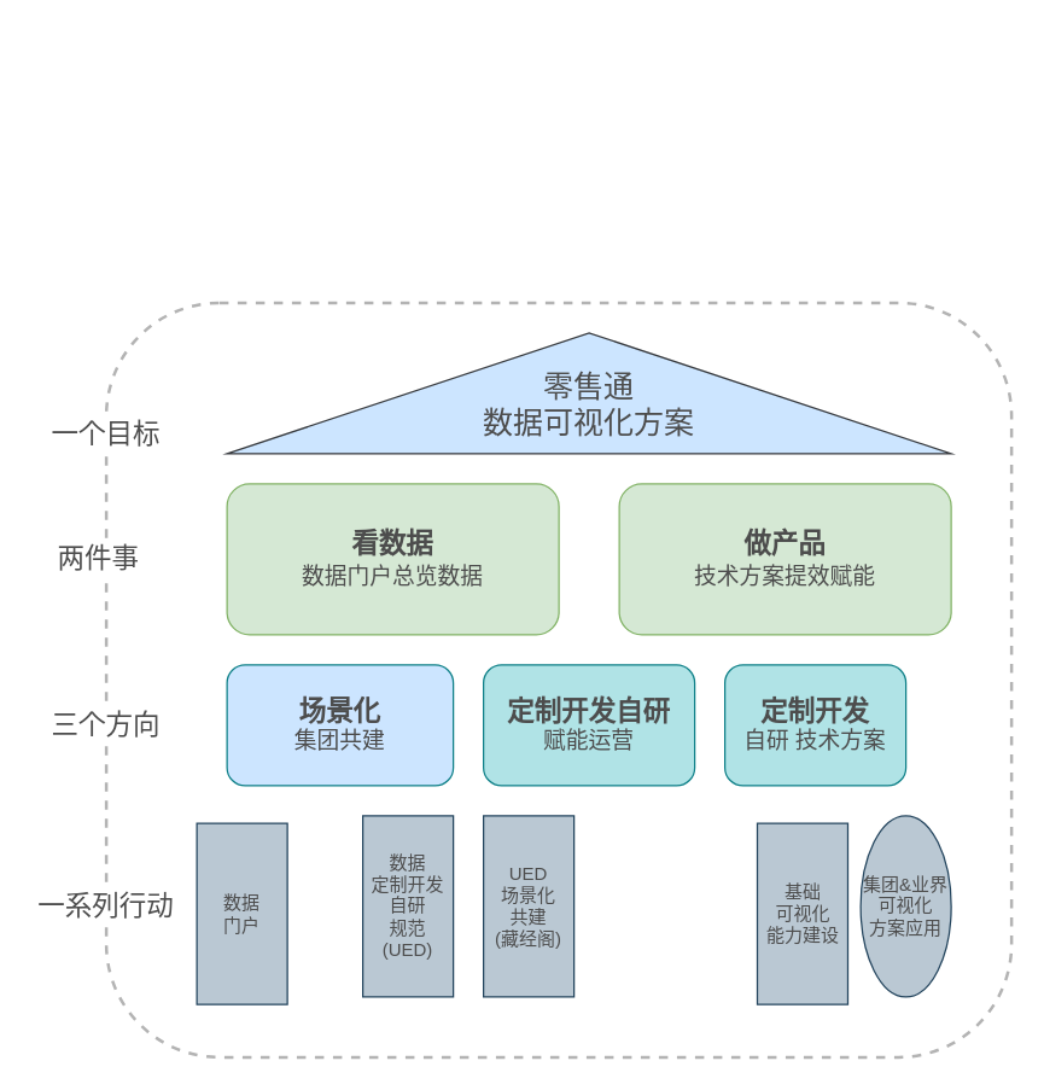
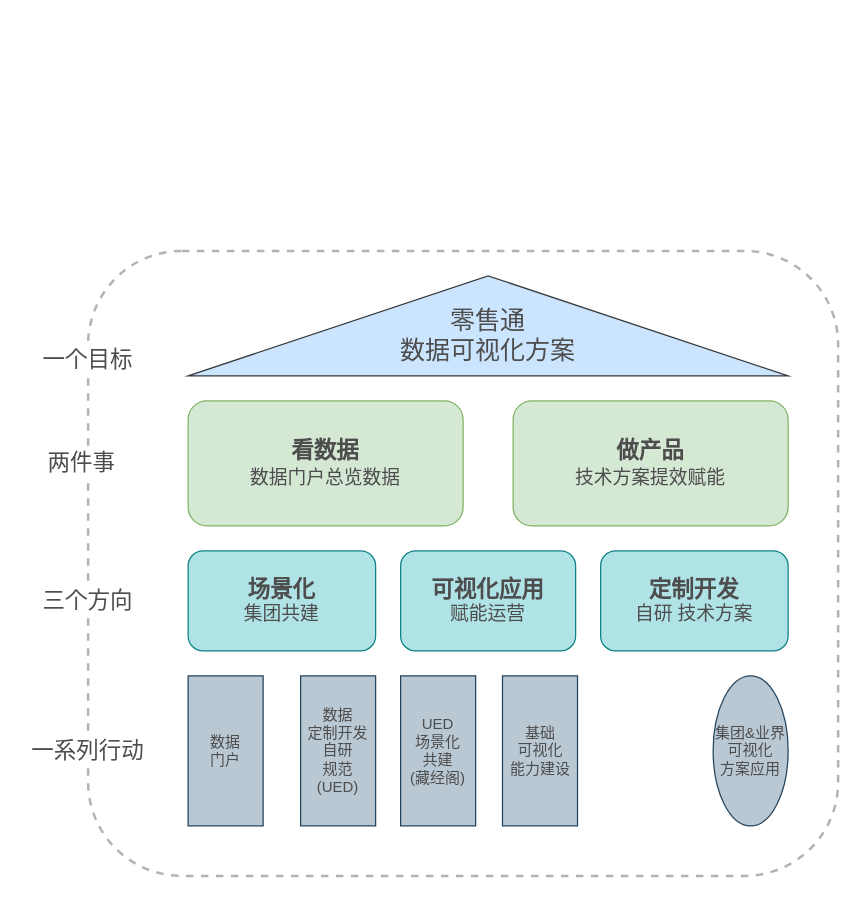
  <mxCell id="0" />
  <mxCell id="1" parent="0" />
  <mxCell id="2" value="" style="rounded=1;whiteSpace=wrap;html=1;fillColor=none;strokeWidth=2;strokeColor=#B3B3B3;dashed=1;fontColor=#4D4D4D;" vertex="1" parent="1"><mxGeometry x="70" y="200" width="600" height="500" as="geometry" /></mxCell>
  <mxCell id="3" value="" style="triangle;whiteSpace=wrap;html=1;rotation=-90;fillColor=#cce5ff;strokeColor=#36393d;fontColor=#4D4D4D;" vertex="1" parent="1"><mxGeometry x="350" y="20" width="80" height="480" as="geometry" /></mxCell>
  <mxCell id="4" value="&lt;font style=&quot;font-size: 18px&quot;&gt;&lt;b&gt;看数据&lt;/b&gt;&lt;/font&gt;&lt;br style=&quot;font-size: 16px&quot;&gt;&lt;font style=&quot;font-size: 15px&quot;&gt;数据门户总览数据&lt;/font&gt;&lt;br style=&quot;font-size: 16px&quot;&gt;" style="rounded=1;whiteSpace=wrap;html=1;fillColor=#d5e8d4;strokeColor=#82b366;fontSize=16;fontColor=#4D4D4D;" vertex="1" parent="1"><mxGeometry x="150" y="320" width="220" height="100" as="geometry" /></mxCell>
  <mxCell id="5" value="&lt;font style=&quot;font-size: 18px&quot;&gt;&lt;b&gt;做产品&lt;/b&gt;&lt;/font&gt;&lt;br style=&quot;font-size: 16px&quot;&gt;&lt;font style=&quot;font-size: 15px&quot;&gt;技术方案提效赋能&lt;/font&gt;&lt;br style=&quot;font-size: 16px&quot;&gt;" style="rounded=1;whiteSpace=wrap;html=1;fillColor=#d5e8d4;strokeColor=#82b366;fontSize=16;fontColor=#4D4D4D;" vertex="1" parent="1"><mxGeometry x="410" y="320" width="220" height="100" as="geometry" /></mxCell>
- <mxCell id="6" value="&lt;b&gt;&lt;font style=&quot;font-size: 18px&quot;&gt;场景化&lt;/font&gt;&lt;/b&gt;&lt;br style=&quot;font-size: 15px&quot;&gt;集团共建&lt;br style=&quot;font-size: 15px&quot;&gt;" style="rounded=1;whiteSpace=wrap;html=1;fillColor=#cce5ff;strokeColor=#0e8088;fontColor=#4D4D4D;fontSize=15;" vertex="1" parent="1"><mxGeometry x="150" y="440" width="150" height="80" as="geometry" /></mxCell>
- <mxCell id="7" value="&lt;font style=&quot;font-size: 18px&quot;&gt;&lt;b&gt;定制开发自研&lt;/b&gt;&lt;/font&gt;&lt;br style=&quot;font-size: 15px&quot;&gt;赋能运营" style="rounded=1;whiteSpace=wrap;html=1;fillColor=#b0e3e6;strokeColor=#0e8088;fontColor=#4D4D4D;fontSize=15;" vertex="1" parent="1"><mxGeometry x="320" y="440" width="140" height="80" as="geometry" /></mxCell>
- <mxCell id="8" value="&lt;font style=&quot;font-size: 18px&quot;&gt;&lt;b&gt;定制开发&lt;/b&gt;&lt;/font&gt;&lt;br style=&quot;font-size: 15px&quot;&gt;自研 技术方案&lt;br style=&quot;font-size: 15px&quot;&gt;" style="rounded=1;whiteSpace=wrap;html=1;fillColor=#b0e3e6;strokeColor=#0e8088;fontColor=#4D4D4D;fontSize=15;" vertex="1" parent="1"><mxGeometry x="480" y="440" width="120" height="80" as="geometry" /></mxCell>
- <mxCell id="9" value="数据&lt;br&gt;门户" style="rounded=0;whiteSpace=wrap;html=1;flipH=1;flipV=1;fillColor=#bac8d3;strokeColor=#23445d;fontColor=#4D4D4D;" vertex="1" parent="1"><mxGeometry x="130" y="545" width="60" height="120" as="geometry" /></mxCell>
+ <mxCell id="6" value="&lt;b&gt;&lt;font style=&quot;font-size: 18px&quot;&gt;场景化&lt;/font&gt;&lt;/b&gt;&lt;br style=&quot;font-size: 15px&quot;&gt;集团共建&lt;br style=&quot;font-size: 15px&quot;&gt;" style="rounded=1;whiteSpace=wrap;html=1;fillColor=#b0e3e6;strokeColor=#0e8088;fontColor=#4D4D4D;fontSize=15;" vertex="1" parent="1"><mxGeometry x="150" y="440" width="150" height="80" as="geometry" /></mxCell>
+ <mxCell id="7" value="&lt;font style=&quot;font-size: 18px&quot;&gt;&lt;b&gt;可视化应用&lt;/b&gt;&lt;/font&gt;&lt;br style=&quot;font-size: 15px&quot;&gt;赋能运营" style="rounded=1;whiteSpace=wrap;html=1;fillColor=#b0e3e6;strokeColor=#0e8088;fontColor=#4D4D4D;fontSize=15;" vertex="1" parent="1"><mxGeometry x="320" y="440" width="140" height="80" as="geometry" /></mxCell>
+ <mxCell id="8" value="&lt;font style=&quot;font-size: 18px&quot;&gt;&lt;b&gt;定制开发&lt;/b&gt;&lt;/font&gt;&lt;br style=&quot;font-size: 15px&quot;&gt;自研 技术方案&lt;br style=&quot;font-size: 15px&quot;&gt;" style="rounded=1;whiteSpace=wrap;html=1;fillColor=#b0e3e6;strokeColor=#0e8088;fontColor=#4D4D4D;fontSize=15;" vertex="1" parent="1"><mxGeometry x="480" y="440" width="150" height="80" as="geometry" /></mxCell>
+ <mxCell id="9" value="数据&lt;br&gt;门户" style="rounded=0;whiteSpace=wrap;html=1;flipH=1;flipV=1;fillColor=#bac8d3;strokeColor=#23445d;fontColor=#4D4D4D;" vertex="1" parent="1"><mxGeometry x="150" y="540" width="60" height="120" as="geometry" /></mxCell>
  <mxCell id="10" value="数据&lt;br&gt;定制开发自研&lt;br&gt;规范&lt;br&gt;(UED)&lt;br&gt;" style="rounded=0;whiteSpace=wrap;html=1;flipH=1;flipV=1;fillColor=#bac8d3;strokeColor=#23445d;fontColor=#4D4D4D;" vertex="1" parent="1"><mxGeometry x="240" y="540" width="60" height="120" as="geometry" /></mxCell>
  <mxCell id="11" value="UED&lt;br&gt;场景化&lt;br&gt;共建&lt;br&gt;(藏经阁)&lt;br&gt;" style="rounded=0;whiteSpace=wrap;html=1;flipH=1;flipV=1;fillColor=#bac8d3;strokeColor=#23445d;fontColor=#4D4D4D;" vertex="1" parent="1"><mxGeometry x="320" y="540" width="60" height="120" as="geometry" /></mxCell>
- <mxCell id="12" value="基础&lt;br&gt;可视化&lt;br&gt;能力建设" style="rounded=0;whiteSpace=wrap;html=1;flipH=1;flipV=1;fillColor=#bac8d3;strokeColor=#23445d;fontColor=#4D4D4D;" vertex="1" parent="1"><mxGeometry x="501.5" y="545" width="60" height="120" as="geometry" /></mxCell>
+ <mxCell id="12" value="基础&lt;br&gt;可视化&lt;br&gt;能力建设" style="rounded=0;whiteSpace=wrap;html=1;flipH=1;flipV=1;fillColor=#bac8d3;strokeColor=#23445d;fontColor=#4D4D4D;" vertex="1" parent="1"><mxGeometry x="401.5" y="540" width="60" height="120" as="geometry" /></mxCell>
  <mxCell id="13" value="集团&amp;amp;业界&lt;br&gt;可视化&lt;br&gt;方案应用&lt;br&gt;" style="ellipse;whiteSpace=wrap;html=1;flipH=1;flipV=1;fillColor=#bac8d3;strokeColor=#23445d;fontColor=#4D4D4D;" vertex="1" parent="1"><mxGeometry x="570" y="540" width="60" height="120" as="geometry" /></mxCell>
  <mxCell id="14" value="零售通&lt;br style=&quot;font-size: 20px;&quot;&gt;数据可视化方案" style="text;html=1;strokeColor=none;fillColor=none;align=center;verticalAlign=middle;whiteSpace=wrap;rounded=0;dashed=1;fontSize=20;fontColor=#4D4D4D;" vertex="1" parent="1"><mxGeometry x="315" y="257" width="150" height="20" as="geometry" /></mxCell>
  <mxCell id="15" value="一个目标" style="text;html=1;strokeColor=none;fillColor=none;align=center;verticalAlign=middle;whiteSpace=wrap;rounded=0;dashed=1;fontSize=18;fontColor=#4D4D4D;labelBackgroundColor=#ffffff;spacing=2;spacingBottom=0;labelBorderColor=none;" vertex="1" parent="1"><mxGeometry x="25" y="277" width="90" height="20" as="geometry" /></mxCell>
  <mxCell id="16" value="两件事" style="text;html=1;strokeColor=none;fillColor=none;align=center;verticalAlign=middle;whiteSpace=wrap;rounded=0;dashed=1;fontSize=18;fontColor=#4D4D4D;labelBackgroundColor=#ffffff;" vertex="1" parent="1"><mxGeometry x="20" y="360" width="90" height="20" as="geometry" /></mxCell>
  <mxCell id="17" value="三个方向" style="text;html=1;strokeColor=none;fillColor=none;align=center;verticalAlign=middle;whiteSpace=wrap;rounded=0;dashed=1;fontSize=18;fontColor=#4D4D4D;labelBackgroundColor=#ffffff;" vertex="1" parent="1"><mxGeometry x="25" y="470" width="90" height="20" as="geometry" /></mxCell>
  <mxCell id="18" value="一系列行动" style="text;html=1;strokeColor=none;fillColor=none;align=center;verticalAlign=middle;whiteSpace=wrap;rounded=0;dashed=1;fontSize=18;fontColor=#4D4D4D;labelBackgroundColor=#ffffff;" vertex="1" parent="1"><mxGeometry x="20" y="590" width="100" height="20" as="geometry" /></mxCell>
